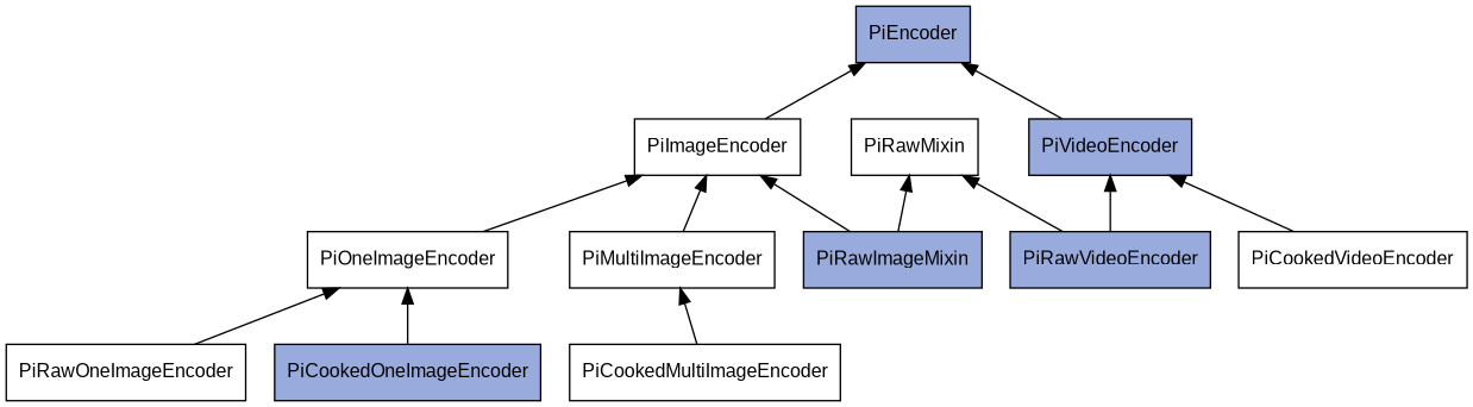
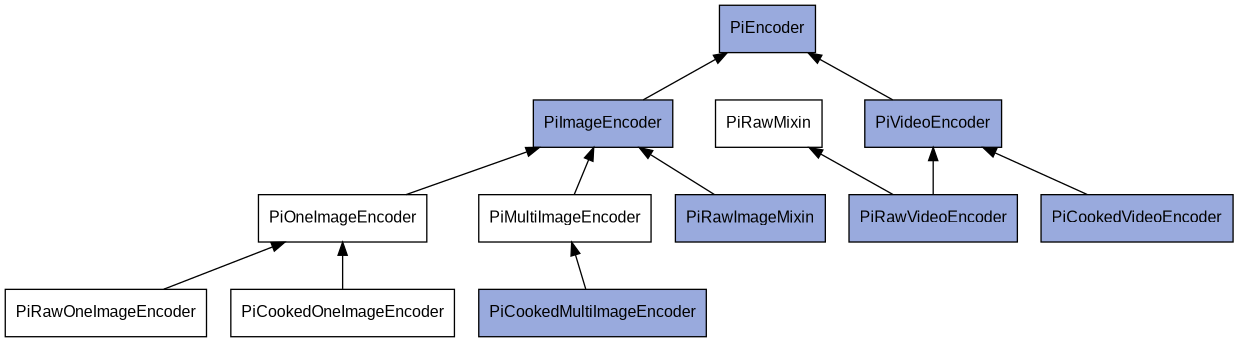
  digraph {
    rankdir=BT
    node [color="#000000" fillcolor="#99aadd" fontname=Arial fontsize=12.0 shape=rect style=filled]
    PiEncoder
-   PiImageEncoder [fillcolor="#ffffff"]
+   PiImageEncoder
    PiVideoEncoder
    PiOneImageEncoder [fillcolor="#ffffff"]
    PiMultiImageEncoder [fillcolor="#ffffff"]
    PiRawImageMixin
    PiRawMixin [fillcolor="#ffffff"]
    PiRawOneImageEncoder [fillcolor="#ffffff"]
    PiRawVideoEncoder
-   PiCookedOneImageEncoder
-   PiCookedMultiImageEncoder [fillcolor="#ffffff"]
-   PiCookedVideoEncoder [fillcolor="#ffffff"]
+   PiCookedOneImageEncoder [fillcolor="#ffffff"]
+   PiCookedMultiImageEncoder
+   PiCookedVideoEncoder
    PiImageEncoder -> PiEncoder
    PiVideoEncoder -> PiEncoder
    PiOneImageEncoder -> PiImageEncoder
    PiMultiImageEncoder -> PiImageEncoder
    PiRawImageMixin -> PiImageEncoder
-   PiRawImageMixin -> PiRawMixin
    PiRawOneImageEncoder -> PiOneImageEncoder
    PiRawVideoEncoder -> PiVideoEncoder
    PiRawVideoEncoder -> PiRawMixin
    PiCookedOneImageEncoder -> PiOneImageEncoder
    PiCookedMultiImageEncoder -> PiMultiImageEncoder
    PiCookedVideoEncoder -> PiVideoEncoder
  }
